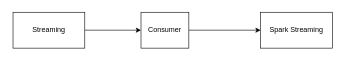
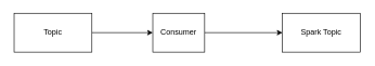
  <mxCell id="0" />
  <mxCell id="1" parent="0" />
  <mxCell id="2" value="" style="edgeStyle=orthogonalEdgeStyle;rounded=0;orthogonalLoop=1;jettySize=auto;html=1;" edge="1" parent="1" source="3" target="4"><mxGeometry relative="1" as="geometry" /></mxCell>
  <mxCell id="3" value="Consumer" style="rounded=0;whiteSpace=wrap;html=1;" vertex="1" parent="1"><mxGeometry x="234" y="20" width="80" height="60" as="geometry" /></mxCell>
- <mxCell id="4" value="Spark Streaming" style="rounded=0;whiteSpace=wrap;html=1;" vertex="1" parent="1"><mxGeometry x="434" y="20" width="120" height="60" as="geometry" /></mxCell>
+ <mxCell id="4" value="Spark Topic" style="rounded=0;whiteSpace=wrap;html=1;" vertex="1" parent="1"><mxGeometry x="434" y="20" width="120" height="60" as="geometry" /></mxCell>
  <mxCell id="5" style="edgeStyle=orthogonalEdgeStyle;rounded=0;orthogonalLoop=1;jettySize=auto;html=1;entryX=0;entryY=0.5;entryDx=0;entryDy=0;" edge="1" parent="1" source="6" target="3"><mxGeometry relative="1" as="geometry" /></mxCell>
- <mxCell id="6" value="Streaming" style="rounded=0;whiteSpace=wrap;html=1;" vertex="1" parent="1"><mxGeometry x="20" y="20" width="120" height="60" as="geometry" /></mxCell>
+ <mxCell id="6" value="Topic" style="rounded=0;whiteSpace=wrap;html=1;" vertex="1" parent="1"><mxGeometry x="20" y="20" width="120" height="60" as="geometry" /></mxCell>
